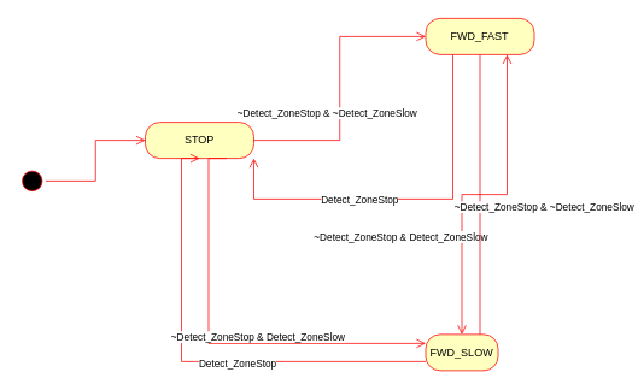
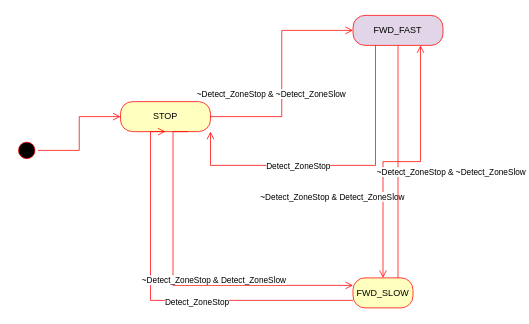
  <mxCell id="0" />
  <mxCell id="1" parent="0" />
  <mxCell id="2" value="STOP" style="rounded=1;whiteSpace=wrap;html=1;arcSize=40;fontColor=#000000;fillColor=#ffffc0;strokeColor=#ff0000;" parent="1" vertex="1"><mxGeometry x="160" y="135" width="120" height="40" as="geometry" /></mxCell>
  <mxCell id="3" value="" style="edgeStyle=orthogonalEdgeStyle;html=1;verticalAlign=bottom;endArrow=open;endSize=8;strokeColor=#ff0000;rounded=0;entryX=0;entryY=0.5;entryDx=0;entryDy=0;" parent="1" source="2" target="5" edge="1"><mxGeometry relative="1" as="geometry"><mxPoint x="440" y="80" as="targetPoint" /></mxGeometry></mxCell>
  <mxCell id="4" value="&amp;nbsp;~Detect_ZoneStop &amp;amp; ~Detect_ZoneSlow&amp;nbsp;" style="edgeLabel;html=1;align=center;verticalAlign=middle;resizable=0;points=[];" parent="3" vertex="1" connectable="0"><mxGeometry x="-0.114" y="-2" relative="1" as="geometry"><mxPoint x="-17" y="9" as="offset" /></mxGeometry></mxCell>
- <mxCell id="5" value="FWD_FAST" style="rounded=1;whiteSpace=wrap;html=1;arcSize=40;fontColor=#000000;fillColor=#ffffc0;strokeColor=#ff0000;" parent="1" vertex="1"><mxGeometry x="470" y="20" width="120" height="40" as="geometry" /></mxCell>
+ <mxCell id="5" value="FWD_FAST" style="rounded=1;whiteSpace=wrap;html=1;arcSize=40;fontColor=#000000;fillColor=#e1d5e7;strokeColor=#ff0000;" parent="1" vertex="1"><mxGeometry x="470" y="20" width="120" height="40" as="geometry" /></mxCell>
  <mxCell id="6" value="" style="edgeStyle=orthogonalEdgeStyle;html=1;verticalAlign=bottom;endArrow=open;endSize=8;strokeColor=#ff0000;rounded=0;entryX=0.5;entryY=0;entryDx=0;entryDy=0;" parent="1" source="5" target="8" edge="1"><mxGeometry relative="1" as="geometry"><mxPoint x="910" y="80" as="targetPoint" /><Array as="points" /></mxGeometry></mxCell>
  <mxCell id="7" value="&amp;nbsp;~Detect_ZoneStop &amp;amp; Detect_ZoneSlow" style="edgeLabel;html=1;align=center;verticalAlign=middle;resizable=0;points=[];" parent="6" vertex="1" connectable="0"><mxGeometry x="0.099" relative="1" as="geometry"><mxPoint x="-70" y="40" as="offset" /></mxGeometry></mxCell>
  <mxCell id="8" value="FWD_SLOW" style="rounded=1;whiteSpace=wrap;html=1;arcSize=40;fontColor=#000000;fillColor=#ffffc0;strokeColor=#ff0000;" parent="1" vertex="1"><mxGeometry x="470" y="370" width="80" height="40" as="geometry" /></mxCell>
  <mxCell id="9" value="" style="edgeStyle=orthogonalEdgeStyle;html=1;verticalAlign=bottom;endArrow=open;endSize=8;strokeColor=#ff0000;rounded=0;entryX=0.5;entryY=1;entryDx=0;entryDy=0;exitX=0;exitY=0.75;exitDx=0;exitDy=0;" parent="1" source="8" target="2" edge="1"><mxGeometry relative="1" as="geometry"><mxPoint x="-110" y="550" as="targetPoint" /><mxPoint x="80" y="220" as="sourcePoint" /><Array as="points"><mxPoint x="200" y="400" /></Array></mxGeometry></mxCell>
  <mxCell id="10" value="Detect_ZoneStop" style="edgeLabel;html=1;align=center;verticalAlign=middle;resizable=0;points=[];" parent="9" vertex="1" connectable="0"><mxGeometry x="-0.19" y="2" relative="1" as="geometry"><mxPoint as="offset" /></mxGeometry></mxCell>
  <mxCell id="11" value="" style="ellipse;html=1;shape=startState;fillColor=#000000;strokeColor=#ff0000;" parent="1" vertex="1"><mxGeometry x="20" y="185" width="30" height="30" as="geometry" /></mxCell>
  <mxCell id="12" value="" style="edgeStyle=orthogonalEdgeStyle;html=1;verticalAlign=bottom;endArrow=open;endSize=8;strokeColor=#ff0000;rounded=0;entryX=0;entryY=0.5;entryDx=0;entryDy=0;" parent="1" source="11" target="2" edge="1"><mxGeometry relative="1" as="geometry"><mxPoint x="-80" y="140" as="targetPoint" /></mxGeometry></mxCell>
  <mxCell id="13" value="" style="edgeStyle=orthogonalEdgeStyle;html=1;verticalAlign=bottom;endArrow=open;endSize=8;strokeColor=#ff0000;rounded=0;entryX=0;entryY=0.25;entryDx=0;entryDy=0;exitX=0.75;exitY=1;exitDx=0;exitDy=0;" parent="1" source="2" target="8" edge="1"><mxGeometry relative="1" as="geometry"><mxPoint x="210" y="230" as="targetPoint" /><mxPoint x="480" y="400" as="sourcePoint" /><Array as="points"><mxPoint x="230" y="380" /></Array></mxGeometry></mxCell>
  <mxCell id="14" value="&amp;nbsp;~Detect_ZoneStop &amp;amp; Detect_ZoneSlow" style="edgeLabel;html=1;align=center;verticalAlign=middle;resizable=0;points=[];" parent="13" vertex="1" connectable="0"><mxGeometry x="-0.067" y="-1" relative="1" as="geometry"><mxPoint x="53" as="offset" /></mxGeometry></mxCell>
  <mxCell id="15" value="" style="edgeStyle=orthogonalEdgeStyle;html=1;verticalAlign=bottom;endArrow=open;endSize=8;strokeColor=#ff0000;rounded=0;entryX=1;entryY=1;entryDx=0;entryDy=0;exitX=0.25;exitY=1;exitDx=0;exitDy=0;" parent="1" source="5" target="2" edge="1"><mxGeometry relative="1" as="geometry"><mxPoint x="540" y="380" as="targetPoint" /><mxPoint x="540" y="70" as="sourcePoint" /><Array as="points"><mxPoint x="500" y="220" /></Array></mxGeometry></mxCell>
  <mxCell id="16" value="Detect_ZoneStop" style="edgeLabel;html=1;align=center;verticalAlign=middle;resizable=0;points=[];" parent="15" vertex="1" connectable="0"><mxGeometry x="0.099" relative="1" as="geometry"><mxPoint x="-30" as="offset" /></mxGeometry></mxCell>
  <mxCell id="17" value="" style="edgeStyle=orthogonalEdgeStyle;html=1;verticalAlign=bottom;endArrow=open;endSize=8;strokeColor=#ff0000;rounded=0;entryX=0.75;entryY=1;entryDx=0;entryDy=0;exitX=0.75;exitY=0;exitDx=0;exitDy=0;" parent="1" source="8" target="5" edge="1"><mxGeometry relative="1" as="geometry"><mxPoint x="800" y="200" as="targetPoint" /><mxPoint x="590" y="360" as="sourcePoint" /></mxGeometry></mxCell>
  <mxCell id="18" value="&amp;nbsp;~Detect_ZoneStop &amp;amp; ~Detect_ZoneSlow&amp;nbsp;" style="edgeLabel;html=1;align=center;verticalAlign=middle;resizable=0;points=[];" parent="17" vertex="1" connectable="0"><mxGeometry x="-0.114" y="-2" relative="1" as="geometry"><mxPoint x="68" y="9" as="offset" /></mxGeometry></mxCell>
